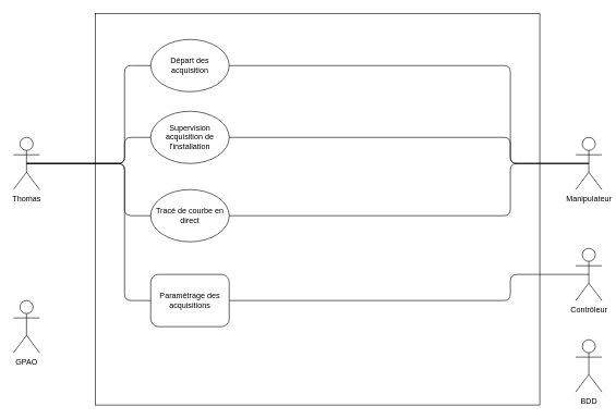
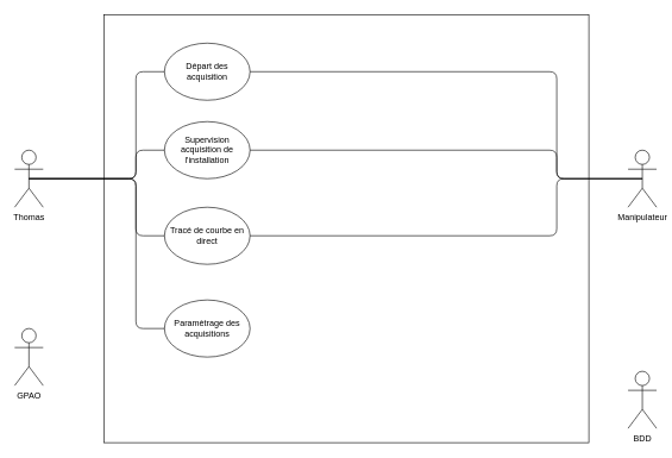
  <mxCell id="0" />
  <mxCell id="1" parent="0" />
  <mxCell id="2" value="" style="rounded=0;whiteSpace=wrap;html=1;" parent="1" vertex="1"><mxGeometry x="145" y="20" width="680" height="600" as="geometry" /></mxCell>
  <mxCell id="3" value="Thomas" style="shape=umlActor;verticalLabelPosition=bottom;verticalAlign=top;html=1;outlineConnect=0;" parent="1" vertex="1"><mxGeometry x="20" y="210" width="40" height="80" as="geometry" /></mxCell>
  <mxCell id="4" value="Supervision acquisition de l'installation" style="ellipse;whiteSpace=wrap;html=1;" parent="1" vertex="1"><mxGeometry x="230" y="170" width="120" height="80" as="geometry" /></mxCell>
  <mxCell id="5" value="Tracé de courbe en direct" style="ellipse;whiteSpace=wrap;html=1;" parent="1" vertex="1"><mxGeometry x="230" y="290" width="120" height="80" as="geometry" /></mxCell>
- <mxCell id="6" value="Paramètrage des acquisitions" style="whiteSpace=wrap;html=1;rounded=1;" parent="1" vertex="1"><mxGeometry x="230" y="420" width="120" height="80" as="geometry" /></mxCell>
+ <mxCell id="6" value="Paramètrage des acquisitions" style="ellipse;whiteSpace=wrap;html=1;" parent="1" vertex="1"><mxGeometry x="230" y="420" width="120" height="80" as="geometry" /></mxCell>
  <mxCell id="7" value="Départ des acquisition" style="ellipse;whiteSpace=wrap;html=1;" parent="1" vertex="1"><mxGeometry x="230" y="60" width="120" height="80" as="geometry" /></mxCell>
  <mxCell id="8" value="" style="endArrow=none;html=1;exitX=0.5;exitY=0.5;exitDx=0;exitDy=0;exitPerimeter=0;entryX=0;entryY=0.5;entryDx=0;entryDy=0;" parent="1" source="3" target="4" edge="1"><mxGeometry width="50" height="50" relative="1" as="geometry"><mxPoint x="460" y="320" as="sourcePoint" /><mxPoint x="510" y="270" as="targetPoint" /><Array as="points"><mxPoint x="190" y="250" /><mxPoint x="190" y="210" /></Array></mxGeometry></mxCell>
  <mxCell id="9" value="" style="endArrow=none;html=1;exitX=0.5;exitY=0.5;exitDx=0;exitDy=0;exitPerimeter=0;entryX=0;entryY=0.5;entryDx=0;entryDy=0;" parent="1" source="3" target="6" edge="1"><mxGeometry width="50" height="50" relative="1" as="geometry"><mxPoint x="50" y="260" as="sourcePoint" /><mxPoint x="240" y="160" as="targetPoint" /><Array as="points"><mxPoint x="190" y="250" /><mxPoint x="190" y="460" /></Array></mxGeometry></mxCell>
  <mxCell id="10" value="" style="endArrow=none;html=1;exitX=0.5;exitY=0.5;exitDx=0;exitDy=0;exitPerimeter=0;entryX=0;entryY=0.5;entryDx=0;entryDy=0;" parent="1" source="3" target="7" edge="1"><mxGeometry width="50" height="50" relative="1" as="geometry"><mxPoint x="50" y="260" as="sourcePoint" /><mxPoint x="240" y="280" as="targetPoint" /><Array as="points"><mxPoint x="190" y="250" /><mxPoint x="190" y="100" /></Array></mxGeometry></mxCell>
  <mxCell id="11" value="" style="endArrow=none;html=1;exitX=0.5;exitY=0.5;exitDx=0;exitDy=0;exitPerimeter=0;entryX=0;entryY=0.5;entryDx=0;entryDy=0;" parent="1" source="3" target="5" edge="1"><mxGeometry width="50" height="50" relative="1" as="geometry"><mxPoint x="50" y="260" as="sourcePoint" /><mxPoint x="240" y="400" as="targetPoint" /><Array as="points"><mxPoint x="190" y="250" /><mxPoint x="190" y="330" /></Array></mxGeometry></mxCell>
  <mxCell id="12" value="GPAO" style="shape=umlActor;verticalLabelPosition=bottom;verticalAlign=top;html=1;outlineConnect=0;" parent="1" vertex="1"><mxGeometry x="20" y="460" width="40" height="80" as="geometry" /></mxCell>
  <mxCell id="13" value="Manipulateur" style="shape=umlActor;verticalLabelPosition=bottom;verticalAlign=top;html=1;outlineConnect=0;" parent="1" vertex="1"><mxGeometry x="880" y="210" width="40" height="80" as="geometry" /></mxCell>
  <mxCell id="14" value="BDD" style="shape=umlActor;verticalLabelPosition=bottom;verticalAlign=top;html=1;outlineConnect=0;" parent="1" vertex="1"><mxGeometry x="880" y="520" width="40" height="80" as="geometry" /></mxCell>
  <mxCell id="15" value="" style="endArrow=none;html=1;exitX=1;exitY=0.5;exitDx=0;exitDy=0;entryX=0.5;entryY=0.5;entryDx=0;entryDy=0;entryPerimeter=0;" parent="1" source="4" target="13" edge="1"><mxGeometry width="50" height="50" relative="1" as="geometry"><mxPoint x="510" y="250" as="sourcePoint" /><mxPoint x="560" y="200" as="targetPoint" /><Array as="points"><mxPoint x="780" y="210" /><mxPoint x="780" y="250" /></Array></mxGeometry></mxCell>
- <mxCell id="16" value="Contrôleur" style="shape=umlActor;verticalLabelPosition=bottom;verticalAlign=top;html=1;outlineConnect=0;" parent="1" vertex="1"><mxGeometry x="880" y="380" width="40" height="80" as="geometry" /></mxCell>
- <mxCell id="17" value="" style="endArrow=none;html=1;exitX=1;exitY=0.5;exitDx=0;exitDy=0;entryX=0.5;entryY=0.5;entryDx=0;entryDy=0;entryPerimeter=0;" parent="1" source="6" target="16" edge="1"><mxGeometry width="50" height="50" relative="1" as="geometry"><mxPoint x="450" y="220" as="sourcePoint" /><mxPoint x="500" y="170" as="targetPoint" /><Array as="points"><mxPoint x="780" y="460" /><mxPoint x="780" y="420" /></Array></mxGeometry></mxCell>
  <mxCell id="18" value="" style="endArrow=none;html=1;exitX=1;exitY=0.5;exitDx=0;exitDy=0;entryX=0.5;entryY=0.5;entryDx=0;entryDy=0;entryPerimeter=0;" parent="1" source="7" target="13" edge="1"><mxGeometry width="50" height="50" relative="1" as="geometry"><mxPoint x="450" y="220" as="sourcePoint" /><mxPoint x="500" y="170" as="targetPoint" /><Array as="points"><mxPoint x="780" y="100" /><mxPoint x="780" y="250" /></Array></mxGeometry></mxCell>
  <mxCell id="19" value="" style="endArrow=none;html=1;exitX=1;exitY=0.5;exitDx=0;exitDy=0;entryX=0.5;entryY=0.5;entryDx=0;entryDy=0;entryPerimeter=0;" parent="1" source="5" target="13" edge="1"><mxGeometry width="50" height="50" relative="1" as="geometry"><mxPoint x="480" y="530" as="sourcePoint" /><mxPoint x="530" y="480" as="targetPoint" /><Array as="points"><mxPoint x="780" y="330" /><mxPoint x="780" y="250" /></Array></mxGeometry></mxCell>
